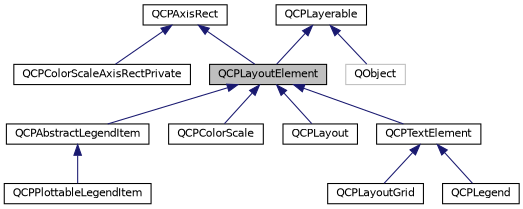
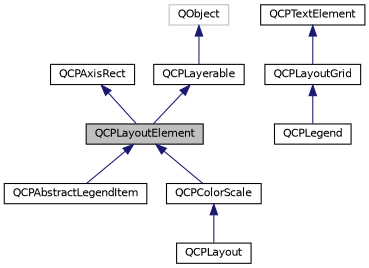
  digraph {
    node [color=black fillcolor=white fontname=Helvetica fontsize=10 shape=record style=filled]
    edge [color=midnightblue dir=back fontname=Helvetica fontsize=10 labelfontname=Helvetica labelfontsize=10 style=solid]
    n1 [fillcolor=grey75 fontcolor=black height=0.2 label=QCPLayoutElement width=0.4]
    n2 [height=0.2 label=QCPAbstractLegendItem width=0.4]
    n3 [height=0.2 label=QCPColorScale width=0.4]
    n4 [height=0.2 label=QCPLayout width=0.4]
    n5 [height=0.2 label=QCPTextElement width=0.4]
-   n6 [height=0.2 label=QCPPlottableLegendItem width=0.4]
    n7 [height=0.2 label=QCPAxisRect width=0.4]
-   n8 [height=0.2 label=QCPColorScaleAxisRectPrivate width=0.4]
    n9 [height=0.2 label=QCPLayoutGrid width=0.4]
    n10 [height=0.2 label=QCPLayerable width=0.4]
    n11 [color=grey75 height=0.2 label=QObject width=0.4]
    n12 [height=0.2 label=QCPLegend width=0.4]
    n1 -> n2
    n1 -> n3
-   n1 -> n4
-   n1 -> n5
-   n2 -> n6
+   n3 -> n4
    n5 -> n9
    n7 -> n1
-   n7 -> n8
-   n5 -> n12
+   n9 -> n12
    n10 -> n1
-   n10 -> n11
+   n11 -> n10
  }
